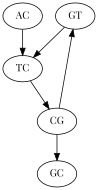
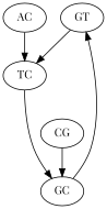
  digraph {
    fontname="Playfair Display"
    node [fontname="Playfair Display"]
    edge [fontname="Playfair Display"]
    GT
    TC
    CG
    GC
    AC
    GT -> TC
-   TC -> CG
-   CG -> GT
+   TC -> GC
+   GC -> GT
    CG -> GC
    AC -> TC
  }
